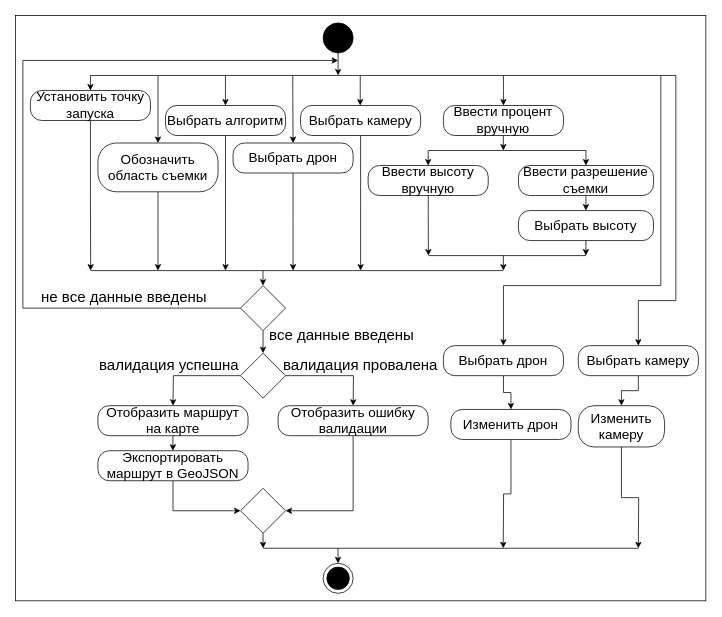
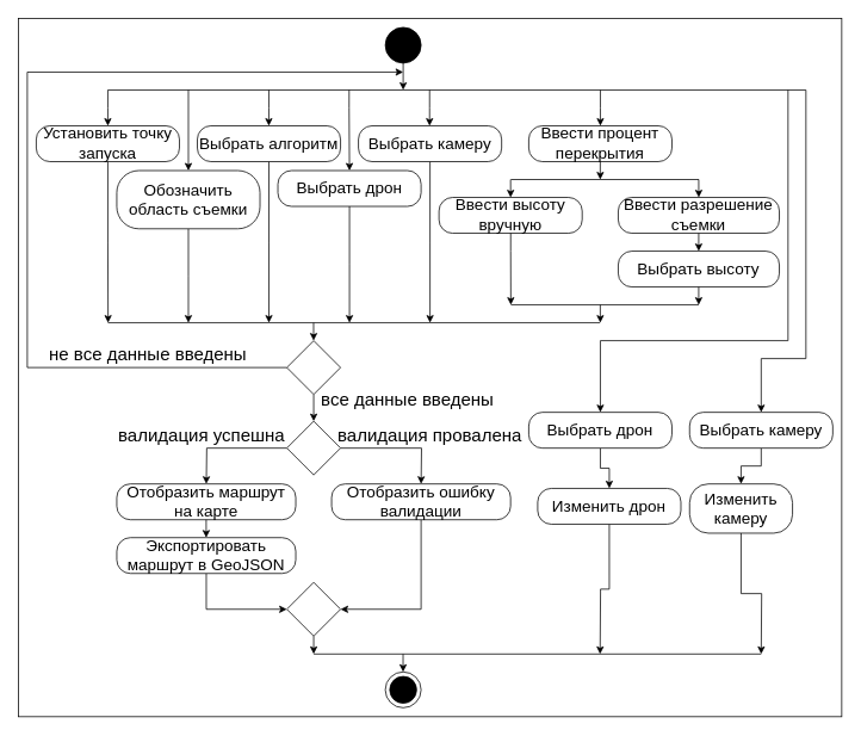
  <mxCell id="0" />
  <mxCell id="1" parent="0" />
  <mxCell id="2" style="edgeStyle=orthogonalEdgeStyle;rounded=0;orthogonalLoop=1;jettySize=auto;html=1;" edge="1" parent="1"><mxGeometry relative="1" as="geometry"><mxPoint x="450" y="100" as="targetPoint" /><mxPoint x="450" y="70" as="sourcePoint" /></mxGeometry></mxCell>
  <mxCell id="3" style="edgeStyle=orthogonalEdgeStyle;rounded=0;orthogonalLoop=1;jettySize=auto;html=1;exitX=0.5;exitY=1;exitDx=0;exitDy=0;" edge="1" parent="1" source="4"><mxGeometry relative="1" as="geometry"><mxPoint x="120.286" y="360" as="targetPoint" /></mxGeometry></mxCell>
- <mxCell id="4" value="&lt;font style=&quot;font-size: 18px;&quot;&gt;Установить точку &lt;font style=&quot;font-size: 18px;&quot;&gt;запуска&lt;/font&gt;&lt;/font&gt;" style="rounded=1;whiteSpace=wrap;html=1;imageWidth=24;arcSize=38;" vertex="1" parent="1"><mxGeometry x="40" y="120" width="160" height="40" as="geometry" /></mxCell>
+ <mxCell id="4" value="&lt;font style=&quot;font-size: 18px;&quot;&gt;Установить точку &lt;font style=&quot;font-size: 18px;&quot;&gt;запуска&lt;/font&gt;&lt;/font&gt;" style="rounded=1;whiteSpace=wrap;html=1;imageWidth=24;arcSize=38;" vertex="1" parent="1"><mxGeometry x="40" y="140" width="160" height="40" as="geometry" /></mxCell>
  <mxCell id="5" style="edgeStyle=orthogonalEdgeStyle;rounded=0;orthogonalLoop=1;jettySize=auto;html=1;exitX=0.5;exitY=1;exitDx=0;exitDy=0;" edge="1" parent="1" source="6"><mxGeometry relative="1" as="geometry"><mxPoint x="210" y="360" as="targetPoint" /></mxGeometry></mxCell>
  <mxCell id="6" value="&lt;font style=&quot;font-size: 18px;&quot;&gt;Обозначить область съемки&lt;/font&gt;" style="rounded=1;whiteSpace=wrap;html=1;imageWidth=24;arcSize=38;" vertex="1" parent="1"><mxGeometry x="130" y="190" width="160" height="65" as="geometry" /></mxCell>
  <mxCell id="7" style="edgeStyle=orthogonalEdgeStyle;rounded=0;orthogonalLoop=1;jettySize=auto;html=1;exitX=0.5;exitY=1;exitDx=0;exitDy=0;" edge="1" parent="1" source="8"><mxGeometry relative="1" as="geometry"><mxPoint x="300" y="360" as="targetPoint" /></mxGeometry></mxCell>
  <mxCell id="8" value="&lt;font style=&quot;font-size: 18px;&quot;&gt;Выбрать алгоритм&lt;/font&gt;" style="rounded=1;whiteSpace=wrap;html=1;imageWidth=24;arcSize=38;" vertex="1" parent="1"><mxGeometry x="220" y="140" width="160" height="40" as="geometry" /></mxCell>
  <mxCell id="9" style="edgeStyle=orthogonalEdgeStyle;rounded=0;orthogonalLoop=1;jettySize=auto;html=1;exitX=0.5;exitY=1;exitDx=0;exitDy=0;" edge="1" parent="1" source="10"><mxGeometry relative="1" as="geometry"><mxPoint x="390" y="360" as="targetPoint" /></mxGeometry></mxCell>
  <mxCell id="10" value="&lt;font style=&quot;font-size: 18px;&quot;&gt;Выбрать дрон&lt;br&gt;&lt;/font&gt;" style="rounded=1;whiteSpace=wrap;html=1;imageWidth=24;arcSize=38;" vertex="1" parent="1"><mxGeometry x="310" y="190" width="160" height="40" as="geometry" /></mxCell>
  <mxCell id="11" style="edgeStyle=orthogonalEdgeStyle;rounded=0;orthogonalLoop=1;jettySize=auto;html=1;exitX=0.5;exitY=1;exitDx=0;exitDy=0;" edge="1" parent="1" source="12"><mxGeometry relative="1" as="geometry"><mxPoint x="480" y="360" as="targetPoint" /></mxGeometry></mxCell>
  <mxCell id="12" value="&lt;font style=&quot;font-size: 18px;&quot;&gt;Выбрать камеру&lt;br&gt;&lt;/font&gt;" style="rounded=1;whiteSpace=wrap;html=1;imageWidth=24;arcSize=38;" vertex="1" parent="1"><mxGeometry x="400" y="140" width="160" height="40" as="geometry" /></mxCell>
  <mxCell id="13" value="&lt;font style=&quot;font-size: 18px;&quot;&gt;Ввести высоту вручную&lt;br&gt;&lt;/font&gt;" style="rounded=1;whiteSpace=wrap;html=1;imageWidth=24;arcSize=38;" vertex="1" parent="1"><mxGeometry x="490" y="220" width="160" height="40" as="geometry" /></mxCell>
- <mxCell id="14" value="&lt;font style=&quot;font-size: 18px;&quot;&gt;Ввести процент вручную&lt;br&gt;&lt;/font&gt;" style="rounded=1;whiteSpace=wrap;html=1;imageWidth=24;arcSize=38;" vertex="1" parent="1"><mxGeometry x="590.29" y="140" width="160" height="40" as="geometry" /></mxCell>
+ <mxCell id="14" value="&lt;font style=&quot;font-size: 18px;&quot;&gt;Ввести процент перекрытия&lt;br&gt;&lt;/font&gt;" style="rounded=1;whiteSpace=wrap;html=1;imageWidth=24;arcSize=38;" vertex="1" parent="1"><mxGeometry x="590.29" y="140" width="160" height="40" as="geometry" /></mxCell>
  <mxCell id="15" value="&lt;font style=&quot;font-size: 18px;&quot;&gt;Ввести разрешение съемки&lt;br&gt;&lt;/font&gt;" style="rounded=1;whiteSpace=wrap;html=1;imageWidth=24;arcSize=38;" vertex="1" parent="1"><mxGeometry x="690.29" y="220" width="180" height="40" as="geometry" /></mxCell>
  <mxCell id="16" value="&lt;font style=&quot;font-size: 18px;&quot;&gt;Выбрать высоту&lt;br&gt;&lt;/font&gt;" style="rounded=1;whiteSpace=wrap;html=1;imageWidth=24;arcSize=38;" vertex="1" parent="1"><mxGeometry x="690.29" y="280" width="180" height="40" as="geometry" /></mxCell>
  <mxCell id="17" value="" style="endArrow=none;html=1;rounded=0;" edge="1" parent="1"><mxGeometry width="50" height="50" relative="1" as="geometry"><mxPoint x="120" y="100" as="sourcePoint" /><mxPoint x="900" y="100" as="targetPoint" /></mxGeometry></mxCell>
  <mxCell id="18" style="edgeStyle=orthogonalEdgeStyle;rounded=0;orthogonalLoop=1;jettySize=auto;html=1;entryX=0.5;entryY=0;entryDx=0;entryDy=0;" edge="1" parent="1" target="4"><mxGeometry relative="1" as="geometry"><mxPoint x="119.9" y="130" as="targetPoint" /><mxPoint x="120" y="100" as="sourcePoint" /><Array as="points"><mxPoint x="120" y="120" /><mxPoint x="120" y="120" /></Array></mxGeometry></mxCell>
  <mxCell id="19" style="edgeStyle=orthogonalEdgeStyle;rounded=0;orthogonalLoop=1;jettySize=auto;html=1;entryX=0.5;entryY=0;entryDx=0;entryDy=0;" edge="1" parent="1" target="6"><mxGeometry relative="1" as="geometry"><mxPoint x="289.86" y="140" as="targetPoint" /><mxPoint x="210" y="100" as="sourcePoint" /><Array as="points"><mxPoint x="210" y="110" /></Array></mxGeometry></mxCell>
  <mxCell id="20" style="edgeStyle=orthogonalEdgeStyle;rounded=0;orthogonalLoop=1;jettySize=auto;html=1;entryX=0.5;entryY=0;entryDx=0;entryDy=0;" edge="1" parent="1"><mxGeometry relative="1" as="geometry"><mxPoint x="299.89" y="140" as="targetPoint" /><mxPoint x="299.89" y="100" as="sourcePoint" /><Array as="points"><mxPoint x="299.89" y="120" /><mxPoint x="299.89" y="120" /></Array></mxGeometry></mxCell>
  <mxCell id="21" style="edgeStyle=orthogonalEdgeStyle;rounded=0;orthogonalLoop=1;jettySize=auto;html=1;entryX=0.5;entryY=0;entryDx=0;entryDy=0;" edge="1" parent="1" target="10"><mxGeometry relative="1" as="geometry"><mxPoint x="389.64" y="140" as="targetPoint" /><mxPoint x="389.64" y="100" as="sourcePoint" /><Array as="points"><mxPoint x="390" y="120" /><mxPoint x="390" y="120" /></Array></mxGeometry></mxCell>
  <mxCell id="22" style="edgeStyle=orthogonalEdgeStyle;rounded=0;orthogonalLoop=1;jettySize=auto;html=1;entryX=0.5;entryY=0;entryDx=0;entryDy=0;" edge="1" parent="1"><mxGeometry relative="1" as="geometry"><mxPoint x="479.5" y="140" as="targetPoint" /><mxPoint x="479.5" y="100" as="sourcePoint" /><Array as="points"><mxPoint x="479.5" y="120" /><mxPoint x="479.5" y="120" /></Array></mxGeometry></mxCell>
  <mxCell id="23" value="" style="endArrow=none;html=1;rounded=0;" edge="1" parent="1"><mxGeometry width="50" height="50" relative="1" as="geometry"><mxPoint x="570.29" y="200" as="sourcePoint" /><mxPoint x="780.29" y="200" as="targetPoint" /></mxGeometry></mxCell>
  <mxCell id="24" style="edgeStyle=orthogonalEdgeStyle;rounded=0;orthogonalLoop=1;jettySize=auto;html=1;entryX=0.5;entryY=0;entryDx=0;entryDy=0;" edge="1" parent="1"><mxGeometry relative="1" as="geometry"><mxPoint x="670.29" y="140" as="targetPoint" /><mxPoint x="670.29" y="100" as="sourcePoint" /><Array as="points"><mxPoint x="670.29" y="120" /><mxPoint x="670.29" y="120" /></Array></mxGeometry></mxCell>
  <mxCell id="25" style="edgeStyle=orthogonalEdgeStyle;rounded=0;orthogonalLoop=1;jettySize=auto;html=1;" edge="1" parent="1"><mxGeometry relative="1" as="geometry"><mxPoint x="780.17" y="280" as="targetPoint" /><mxPoint x="780.17" y="260" as="sourcePoint" /><Array as="points"><mxPoint x="780.17" y="280" /><mxPoint x="780.17" y="280" /></Array></mxGeometry></mxCell>
  <mxCell id="26" style="edgeStyle=orthogonalEdgeStyle;rounded=0;orthogonalLoop=1;jettySize=auto;html=1;" edge="1" parent="1"><mxGeometry relative="1" as="geometry"><mxPoint x="780.17" y="340" as="targetPoint" /><mxPoint x="780.17" y="320" as="sourcePoint" /><Array as="points"><mxPoint x="780.17" y="340" /><mxPoint x="780.17" y="340" /></Array></mxGeometry></mxCell>
  <mxCell id="27" style="edgeStyle=orthogonalEdgeStyle;rounded=0;orthogonalLoop=1;jettySize=auto;html=1;" edge="1" parent="1"><mxGeometry relative="1" as="geometry"><mxPoint x="570.29" y="340" as="targetPoint" /><mxPoint x="570.12" y="260" as="sourcePoint" /><Array as="points"><mxPoint x="570.12" y="280" /><mxPoint x="570.12" y="280" /></Array></mxGeometry></mxCell>
  <mxCell id="28" style="edgeStyle=orthogonalEdgeStyle;rounded=0;orthogonalLoop=1;jettySize=auto;html=1;" edge="1" parent="1"><mxGeometry relative="1" as="geometry"><mxPoint x="670.17" y="200" as="targetPoint" /><mxPoint x="670.17" y="180" as="sourcePoint" /><Array as="points"><mxPoint x="670.17" y="200" /><mxPoint x="670.17" y="200" /></Array></mxGeometry></mxCell>
  <mxCell id="29" style="edgeStyle=orthogonalEdgeStyle;rounded=0;orthogonalLoop=1;jettySize=auto;html=1;" edge="1" parent="1"><mxGeometry relative="1" as="geometry"><mxPoint x="570.04" y="220" as="targetPoint" /><mxPoint x="570.04" y="200" as="sourcePoint" /><Array as="points"><mxPoint x="570.04" y="220" /><mxPoint x="570.04" y="220" /></Array></mxGeometry></mxCell>
  <mxCell id="30" style="edgeStyle=orthogonalEdgeStyle;rounded=0;orthogonalLoop=1;jettySize=auto;html=1;" edge="1" parent="1"><mxGeometry relative="1" as="geometry"><mxPoint x="780.23" y="220" as="targetPoint" /><mxPoint x="780.23" y="200" as="sourcePoint" /><Array as="points"><mxPoint x="780.23" y="220" /><mxPoint x="780.23" y="220" /></Array></mxGeometry></mxCell>
  <mxCell id="31" value="" style="endArrow=none;html=1;rounded=0;" edge="1" parent="1"><mxGeometry width="50" height="50" relative="1" as="geometry"><mxPoint x="570.29" y="340" as="sourcePoint" /><mxPoint x="780.29" y="340" as="targetPoint" /></mxGeometry></mxCell>
  <mxCell id="32" style="edgeStyle=orthogonalEdgeStyle;rounded=0;orthogonalLoop=1;jettySize=auto;html=1;" edge="1" parent="1"><mxGeometry relative="1" as="geometry"><mxPoint x="670.21" y="360" as="targetPoint" /><mxPoint x="670.21" y="340" as="sourcePoint" /><Array as="points"><mxPoint x="670.21" y="360" /><mxPoint x="670.21" y="360" /></Array></mxGeometry></mxCell>
  <mxCell id="33" value="" style="endArrow=none;html=1;rounded=0;" edge="1" parent="1"><mxGeometry width="50" height="50" relative="1" as="geometry"><mxPoint x="120" y="360" as="sourcePoint" /><mxPoint x="670" y="360" as="targetPoint" /></mxGeometry></mxCell>
  <mxCell id="34" value="" style="ellipse;whiteSpace=wrap;html=1;aspect=fixed;fillColor=#000000;" vertex="1" parent="1"><mxGeometry x="435" y="755" width="30" height="30" as="geometry" /></mxCell>
  <mxCell id="35" value="" style="ellipse;whiteSpace=wrap;html=1;aspect=fixed;fillColor=none;" vertex="1" parent="1"><mxGeometry x="430" y="750" width="40" height="40" as="geometry" /></mxCell>
  <mxCell id="36" value="" style="ellipse;whiteSpace=wrap;html=1;aspect=fixed;fillColor=#000000;" vertex="1" parent="1"><mxGeometry x="430" width="40" height="40" as="geometry" y="30" /></mxCell>
  <mxCell id="37" style="edgeStyle=orthogonalEdgeStyle;rounded=0;orthogonalLoop=1;jettySize=auto;html=1;" edge="1" parent="1"><mxGeometry relative="1" as="geometry"><mxPoint x="349.92" y="379.99" as="targetPoint" /><mxPoint x="349.92" y="359.99" as="sourcePoint" /><Array as="points"><mxPoint x="349.92" y="379.99" /><mxPoint x="349.92" y="379.99" /></Array></mxGeometry></mxCell>
  <mxCell id="38" style="edgeStyle=orthogonalEdgeStyle;rounded=0;orthogonalLoop=1;jettySize=auto;html=1;exitX=0;exitY=0.5;exitDx=0;exitDy=0;" edge="1" parent="1" source="40"><mxGeometry relative="1" as="geometry"><mxPoint x="450" y="80" as="targetPoint" /><Array as="points"><mxPoint y="410" x="30" /><mxPoint y="80" x="30" /></Array></mxGeometry></mxCell>
  <mxCell id="39" style="edgeStyle=orthogonalEdgeStyle;rounded=0;orthogonalLoop=1;jettySize=auto;html=1;exitX=0.5;exitY=1;exitDx=0;exitDy=0;" edge="1" parent="1" source="40"><mxGeometry relative="1" as="geometry"><mxPoint x="350" y="470" as="targetPoint" /></mxGeometry></mxCell>
  <mxCell id="40" value="" style="rhombus;whiteSpace=wrap;html=1;" vertex="1" parent="1"><mxGeometry x="320" y="380" width="60" height="60" as="geometry" /></mxCell>
  <mxCell id="41" value="&lt;font style=&quot;font-size: 20px;&quot;&gt;все данные введены&lt;/font&gt;" style="text;html=1;strokeColor=none;fillColor=none;align=center;verticalAlign=middle;whiteSpace=wrap;rounded=0;" vertex="1" parent="1"><mxGeometry x="355" y="430" width="200" height="30" as="geometry" /></mxCell>
  <mxCell id="42" style="edgeStyle=orthogonalEdgeStyle;rounded=0;orthogonalLoop=1;jettySize=auto;html=1;exitX=1;exitY=0.5;exitDx=0;exitDy=0;" edge="1" parent="1" source="44"><mxGeometry relative="1" as="geometry"><mxPoint x="470" y="540" as="targetPoint" /></mxGeometry></mxCell>
  <mxCell id="43" style="edgeStyle=orthogonalEdgeStyle;rounded=0;orthogonalLoop=1;jettySize=auto;html=1;exitX=0;exitY=0.5;exitDx=0;exitDy=0;" edge="1" parent="1" source="44"><mxGeometry relative="1" as="geometry"><mxPoint x="230" y="540" as="targetPoint" /></mxGeometry></mxCell>
  <mxCell id="44" value="" style="rhombus;whiteSpace=wrap;html=1;" vertex="1" parent="1"><mxGeometry x="320" y="470" width="60" height="60" as="geometry" /></mxCell>
  <mxCell id="45" value="&lt;font style=&quot;font-size: 20px;&quot;&gt;валидация успешна&lt;/font&gt;" style="text;html=1;strokeColor=none;fillColor=none;align=center;verticalAlign=middle;whiteSpace=wrap;rounded=0;" vertex="1" parent="1"><mxGeometry x="110" y="470" width="230" height="30" as="geometry" /></mxCell>
  <mxCell id="46" value="&lt;font style=&quot;font-size: 20px;&quot;&gt;не&lt;/font&gt;&lt;font style=&quot;font-size: 20px;&quot;&gt; все данные введены&lt;/font&gt;" style="text;html=1;strokeColor=none;fillColor=none;align=center;verticalAlign=middle;whiteSpace=wrap;rounded=0;" vertex="1" parent="1"><mxGeometry x="50" y="380" width="230" height="30" as="geometry" /></mxCell>
  <mxCell id="47" value="&lt;font style=&quot;font-size: 20px;&quot;&gt;валидация провалена&lt;/font&gt;" style="text;html=1;strokeColor=none;fillColor=none;align=center;verticalAlign=middle;whiteSpace=wrap;rounded=0;" vertex="1" parent="1"><mxGeometry x="365" y="470" width="230" height="30" as="geometry" /></mxCell>
  <mxCell id="48" style="edgeStyle=orthogonalEdgeStyle;rounded=0;orthogonalLoop=1;jettySize=auto;html=1;exitX=0.5;exitY=1;exitDx=0;exitDy=0;" edge="1" parent="1" source="49"><mxGeometry relative="1" as="geometry"><mxPoint x="350" y="730" as="targetPoint" /></mxGeometry></mxCell>
  <mxCell id="49" value="" style="rhombus;whiteSpace=wrap;html=1;" vertex="1" parent="1"><mxGeometry x="320" y="650" width="60" height="60" as="geometry" /></mxCell>
  <mxCell id="50" value="&lt;font style=&quot;font-size: 18px;&quot;&gt;Отобразить маршрут на карте&lt;br&gt;&lt;/font&gt;" style="rounded=1;whiteSpace=wrap;html=1;imageWidth=24;arcSize=38;" vertex="1" parent="1"><mxGeometry x="130" y="540" width="200" height="40" as="geometry" /></mxCell>
  <mxCell id="51" style="edgeStyle=orthogonalEdgeStyle;rounded=0;orthogonalLoop=1;jettySize=auto;html=1;exitX=0.5;exitY=1;exitDx=0;exitDy=0;entryX=0;entryY=0.5;entryDx=0;entryDy=0;" edge="1" parent="1" source="52" target="49"><mxGeometry relative="1" as="geometry" /></mxCell>
  <mxCell id="52" value="&lt;font style=&quot;font-size: 18px;&quot;&gt;Экспортировать маршрут в GeoJSON&lt;br&gt;&lt;/font&gt;" style="rounded=1;whiteSpace=wrap;html=1;imageWidth=24;arcSize=38;" vertex="1" parent="1"><mxGeometry x="130" y="600" width="200" height="40" as="geometry" /></mxCell>
  <mxCell id="53" style="edgeStyle=orthogonalEdgeStyle;rounded=0;orthogonalLoop=1;jettySize=auto;html=1;" edge="1" parent="1"><mxGeometry relative="1" as="geometry"><mxPoint x="229.92" y="600" as="targetPoint" /><mxPoint x="229.92" y="580" as="sourcePoint" /><Array as="points"><mxPoint x="229.92" y="600" /><mxPoint x="229.92" y="600" /></Array></mxGeometry></mxCell>
  <mxCell id="54" style="edgeStyle=orthogonalEdgeStyle;rounded=0;orthogonalLoop=1;jettySize=auto;html=1;exitX=0.5;exitY=1;exitDx=0;exitDy=0;entryX=1;entryY=0.5;entryDx=0;entryDy=0;" edge="1" parent="1" source="55" target="49"><mxGeometry relative="1" as="geometry" /></mxCell>
  <mxCell id="55" value="&lt;font style=&quot;font-size: 18px;&quot;&gt;Отобразить ошибку валидации&lt;br&gt;&lt;/font&gt;" style="rounded=1;whiteSpace=wrap;html=1;imageWidth=24;arcSize=38;" vertex="1" parent="1"><mxGeometry x="370" y="540" width="200" height="40" as="geometry" /></mxCell>
  <mxCell id="56" value="" style="endArrow=none;html=1;rounded=0;" edge="1" parent="1"><mxGeometry width="50" height="50" relative="1" as="geometry"><mxPoint x="350" y="730" as="sourcePoint" /><mxPoint x="850" y="730" as="targetPoint" /></mxGeometry></mxCell>
  <mxCell id="57" style="edgeStyle=orthogonalEdgeStyle;rounded=0;orthogonalLoop=1;jettySize=auto;html=1;entryX=0.5;entryY=0;entryDx=0;entryDy=0;" edge="1" parent="1" target="61"><mxGeometry relative="1" as="geometry"><mxPoint x="880" y="380" as="targetPoint" /><mxPoint x="880" y="100" as="sourcePoint" /><Array as="points"><mxPoint x="880" y="380" /><mxPoint x="670" y="380" /></Array></mxGeometry></mxCell>
  <mxCell id="58" style="edgeStyle=orthogonalEdgeStyle;rounded=0;orthogonalLoop=1;jettySize=auto;html=1;exitX=0.5;exitY=1;exitDx=0;exitDy=0;entryX=0.5;entryY=0;entryDx=0;entryDy=0;" edge="1" parent="1" source="59" target="66"><mxGeometry relative="1" as="geometry"><mxPoint x="850" y="540" as="targetPoint" /></mxGeometry></mxCell>
  <mxCell id="59" value="&lt;font style=&quot;font-size: 18px;&quot;&gt;Выбрать &lt;/font&gt;&lt;font style=&quot;font-size: 18px;&quot;&gt;камеру&lt;/font&gt;" style="rounded=1;whiteSpace=wrap;html=1;imageWidth=24;arcSize=38;" vertex="1" parent="1"><mxGeometry x="770" y="460" width="160" height="40" as="geometry" /></mxCell>
  <mxCell id="60" style="edgeStyle=orthogonalEdgeStyle;rounded=0;orthogonalLoop=1;jettySize=auto;html=1;exitX=0.5;exitY=1;exitDx=0;exitDy=0;entryX=0.5;entryY=0;entryDx=0;entryDy=0;" edge="1" parent="1" source="61" target="64"><mxGeometry relative="1" as="geometry"><mxPoint x="670" y="540" as="targetPoint" /></mxGeometry></mxCell>
  <mxCell id="61" value="&lt;font style=&quot;font-size: 18px;&quot;&gt;Выбрать дрон&lt;br&gt;&lt;/font&gt;" style="rounded=1;whiteSpace=wrap;html=1;imageWidth=24;arcSize=38;" vertex="1" parent="1"><mxGeometry x="590.29" y="460" width="160" height="40" as="geometry" /></mxCell>
  <mxCell id="62" style="edgeStyle=orthogonalEdgeStyle;rounded=0;orthogonalLoop=1;jettySize=auto;html=1;entryX=0.5;entryY=0;entryDx=0;entryDy=0;" edge="1" parent="1"><mxGeometry relative="1" as="geometry"><mxPoint x="850" y="460" as="targetPoint" /><mxPoint x="900" y="100" as="sourcePoint" /><Array as="points"><mxPoint x="900" y="100" /><mxPoint x="900" y="400" /><mxPoint x="850" y="400" /></Array></mxGeometry></mxCell>
  <mxCell id="63" style="edgeStyle=orthogonalEdgeStyle;rounded=0;orthogonalLoop=1;jettySize=auto;html=1;exitX=0.5;exitY=1;exitDx=0;exitDy=0;" edge="1" parent="1" source="64"><mxGeometry relative="1" as="geometry"><mxPoint x="670" y="730" as="targetPoint" /></mxGeometry></mxCell>
  <mxCell id="64" value="&lt;font style=&quot;font-size: 18px;&quot;&gt;Изменить дрон&lt;/font&gt;" style="rounded=1;whiteSpace=wrap;html=1;imageWidth=24;arcSize=38;" vertex="1" parent="1"><mxGeometry x="600.29" y="545" width="160" height="40" as="geometry" /></mxCell>
  <mxCell id="65" style="edgeStyle=orthogonalEdgeStyle;rounded=0;orthogonalLoop=1;jettySize=auto;html=1;exitX=0.5;exitY=1;exitDx=0;exitDy=0;" edge="1" parent="1" source="66"><mxGeometry relative="1" as="geometry"><mxPoint x="850" y="730" as="targetPoint" /></mxGeometry></mxCell>
  <mxCell id="66" value="&lt;font style=&quot;font-size: 18px;&quot;&gt;Изменить камеру&lt;br&gt;&lt;/font&gt;" style="rounded=1;whiteSpace=wrap;html=1;imageWidth=24;arcSize=38;" vertex="1" parent="1"><mxGeometry x="770" y="540" width="115" height="55" as="geometry" /></mxCell>
  <mxCell id="67" style="edgeStyle=orthogonalEdgeStyle;rounded=0;orthogonalLoop=1;jettySize=auto;html=1;exitX=0.5;exitY=1;exitDx=0;exitDy=0;" edge="1" parent="1"><mxGeometry relative="1" as="geometry"><mxPoint x="449.89" y="750" as="targetPoint" /><mxPoint x="449.89" y="730" as="sourcePoint" /></mxGeometry></mxCell>
  <mxCell id="68" value="" style="rounded=0;whiteSpace=wrap;html=1;fillColor=none;" vertex="1" parent="1"><mxGeometry x="20" y="20" width="920" height="780" as="geometry" /></mxCell>
